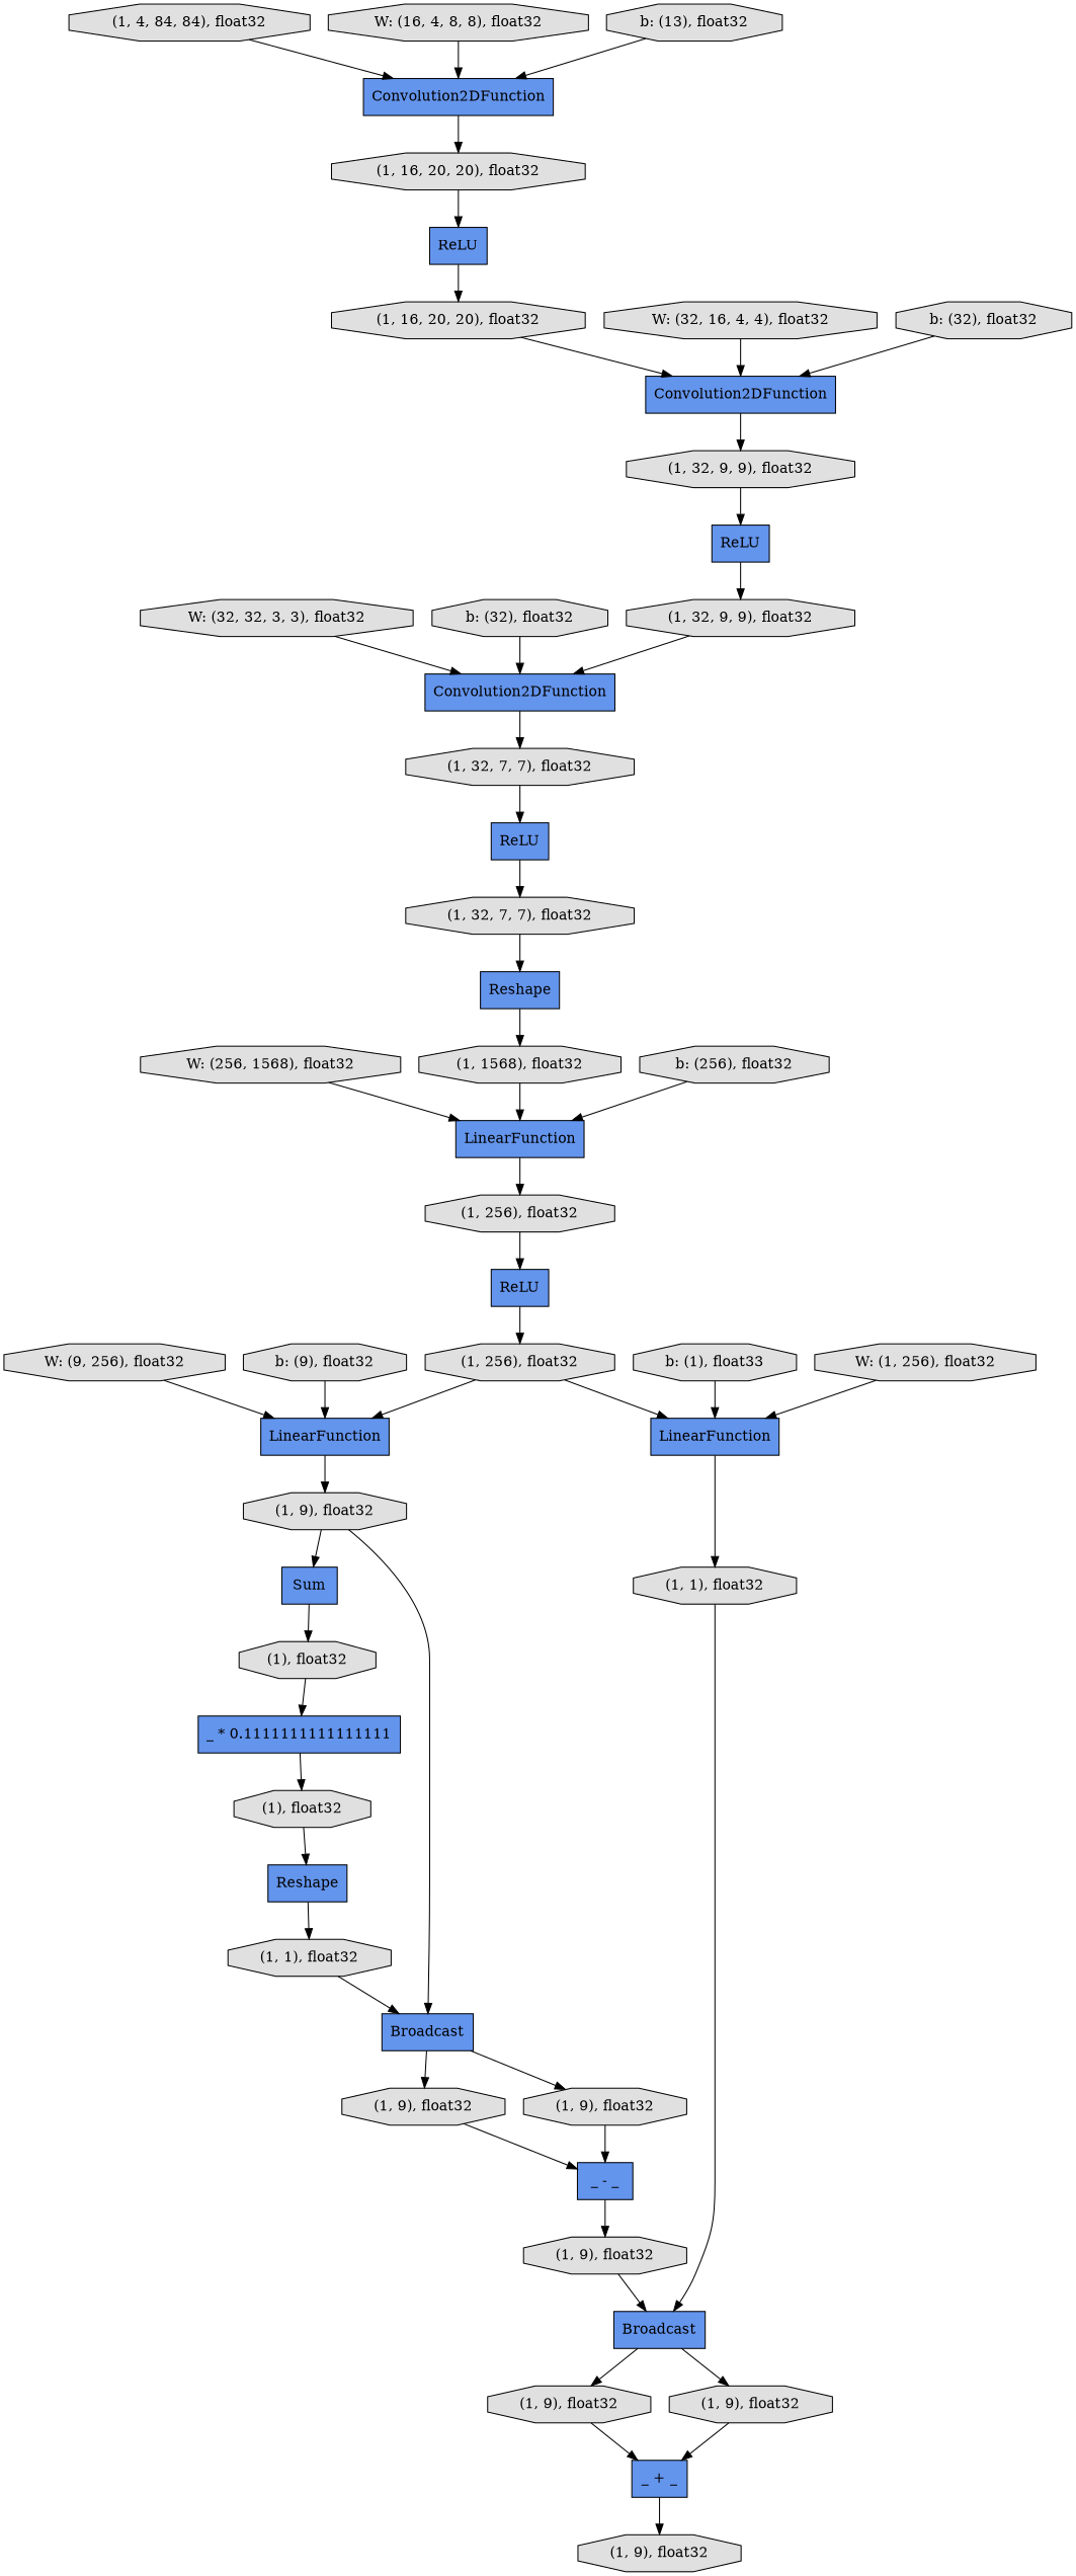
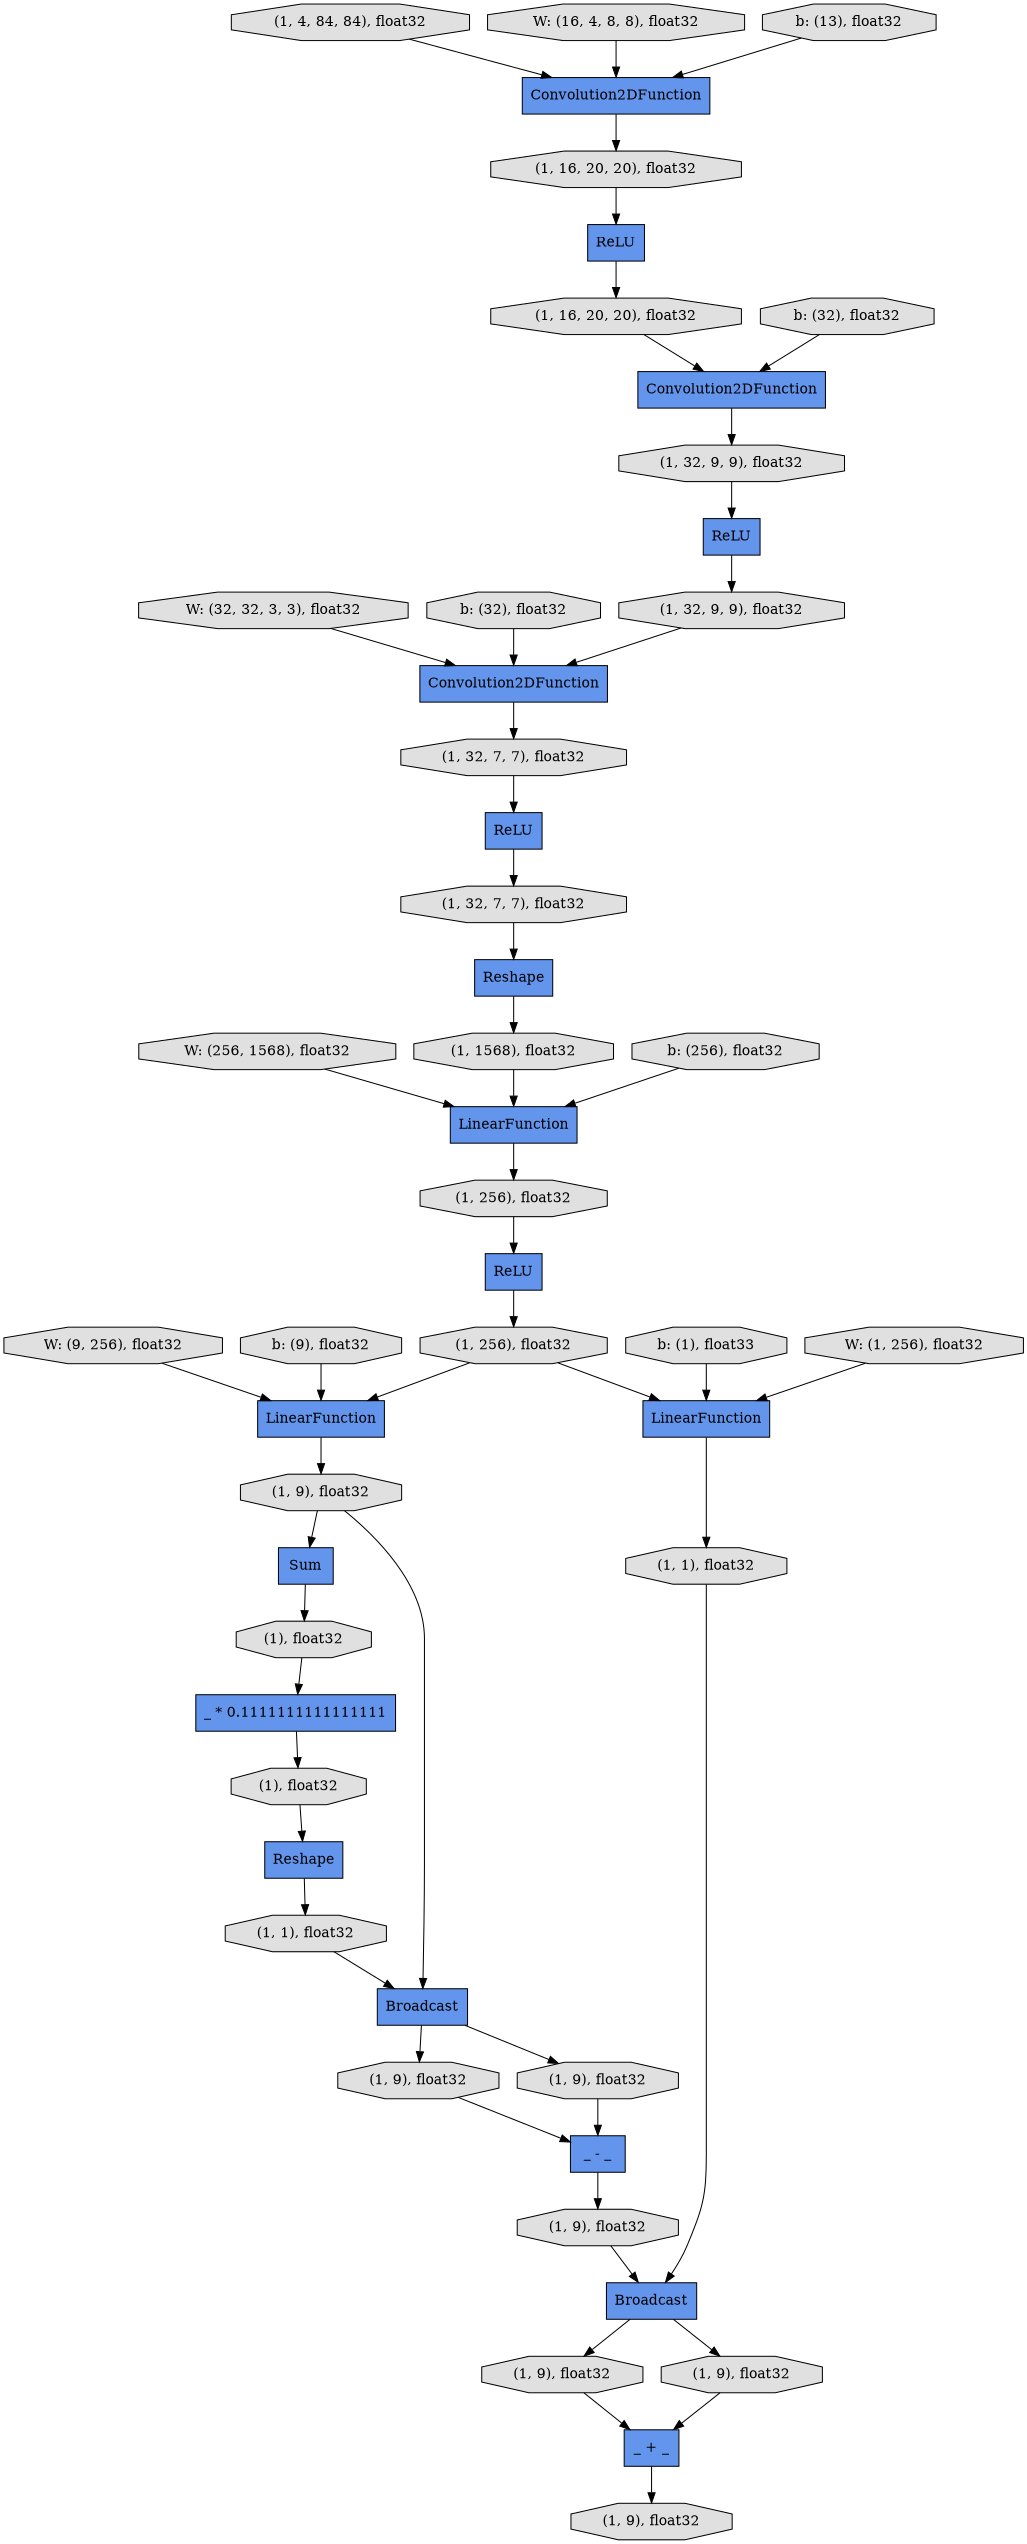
  digraph {
    rankdir=TB
    node [fillcolor="#E0E0E0" shape=octagon style=filled]
    n1 [label="(1, 9), float32"]
    n2 [fillcolor="#6495ED" label="_ + _" shape=record]
    n3 [label="(1, 9), float32"]
    n4 [label="(1, 256), float32"]
    n5 [fillcolor="#6495ED" label=ReLU shape=record]
    n6 [label="(1, 256), float32"]
    n7 [fillcolor="#6495ED" label=LinearFunction shape=record]
    n8 [fillcolor="#6495ED" label=LinearFunction shape=record]
    n9 [label="(1, 9), float32"]
    n10 [label="(1, 1), float32"]
    n11 [label="(1, 9), float32"]
    n12 [label="b: (1), float33"]
    n13 [fillcolor="#6495ED" label=Sum shape=record]
    n14 [fillcolor="#6495ED" label=Broadcast shape=record]
    n15 [label="(1), float32"]
    n16 [fillcolor="#6495ED" label="_ * 0.1111111111111111" shape=record]
    n17 [label="W: (32, 32, 3, 3), float32"]
    n18 [fillcolor="#6495ED" label=Convolution2DFunction shape=record]
    n19 [label="(1, 32, 7, 7), float32"]
    n20 [label="(1, 4, 84, 84), float32"]
    n21 [fillcolor="#6495ED" label=Convolution2DFunction shape=record]
    n22 [label="(1, 16, 20, 20), float32"]
    n23 [fillcolor="#6495ED" label=Convolution2DFunction shape=record]
    n24 [label="(1, 32, 9, 9), float32"]
    n25 [fillcolor="#6495ED" label=ReLU shape=record]
    n26 [label="(1, 9), float32"]
    n27 [label="(1, 9), float32"]
    n28 [fillcolor="#6495ED" label=ReLU shape=record]
    n29 [label="(1, 16, 20, 20), float32"]
    n30 [label="b: (32), float32"]
    n31 [fillcolor="#6495ED" label=Reshape shape=record]
    n32 [label="(1, 1), float32"]
    n33 [label="(1, 32, 9, 9), float32"]
    n34 [label="(1), float32"]
    n35 [fillcolor="#6495ED" label=ReLU shape=record]
    n36 [label="W: (256, 1568), float32"]
    n37 [fillcolor="#6495ED" label=LinearFunction shape=record]
    n38 [label="(1, 32, 7, 7), float32"]
    n39 [fillcolor="#6495ED" label=Reshape shape=record]
    n40 [fillcolor="#6495ED" label="_ - _" shape=record]
    n41 [label="(1, 1568), float32"]
    n42 [label="b: (256), float32"]
    n43 [label="W: (16, 4, 8, 8), float32"]
    n44 [label="W: (9, 256), float32"]
    n45 [label="(1, 9), float32"]
    n46 [fillcolor="#6495ED" label=Broadcast shape=record]
    n47 [label="b: (13), float32"]
    n48 [label="b: (9), float32"]
-   n49 [label="W: (32, 16, 4, 4), float32"]
    n50 [label="W: (1, 256), float32"]
    n51 [label="b: (32), float32"]
    n1 -> n2
    n2 -> n3
    n4 -> n5
    n5 -> n6
    n6 -> n7
    n6 -> n8
    n7 -> n9
    n8 -> n10
    n9 -> n13
    n9 -> n14
    n10 -> n46
    n11 -> n2
    n12 -> n8
    n13 -> n15
    n14 -> n26
    n14 -> n27
    n15 -> n16
    n16 -> n34
    n17 -> n18
    n18 -> n19
    n19 -> n35
    n20 -> n21
    n21 -> n22
    n22 -> n28
    n23 -> n24
    n24 -> n25
    n25 -> n33
    n26 -> n40
    n27 -> n40
    n28 -> n29
    n29 -> n23
    n30 -> n18
    n31 -> n32
    n32 -> n14
    n33 -> n18
    n34 -> n31
    n35 -> n38
    n36 -> n37
    n37 -> n4
    n38 -> n39
    n39 -> n41
    n40 -> n45
    n41 -> n37
    n42 -> n37
    n43 -> n21
    n44 -> n7
    n45 -> n46
    n46 -> n1
    n46 -> n11
    n47 -> n21
    n48 -> n7
-   n49 -> n23
    n50 -> n8
    n51 -> n23
  }
